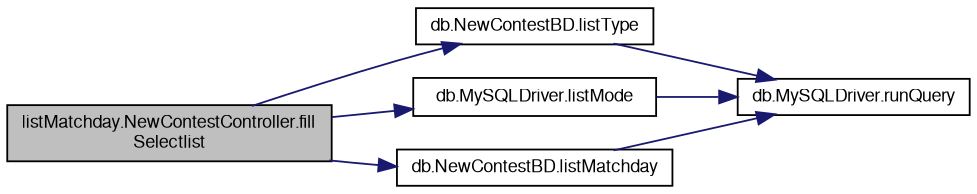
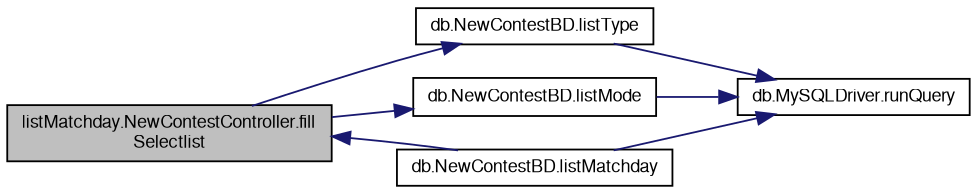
  digraph {
    rankdir=LR
    node [color=black fontname=FreeSans fontsize=10 shape=record]
    edge [color=midnightblue fontname=FreeSans fontsize=10 labelfontname=FreeSans labelfontsize=10 style=solid]
    n1 [fillcolor=grey75 fontcolor=black height=0.2 label="listMatchday.NewContestController.fill\lSelectlist" style=filled width=0.4]
    n2 [height=0.2 label="db.NewContestBD.listType" width=0.4]
-   n3 [height=0.2 label="db.MySQLDriver.listMode" width=0.4]
+   n3 [height=0.2 label="db.NewContestBD.listMode" width=0.4]
    n4 [height=0.2 label="db.NewContestBD.listMatchday" width=0.4]
    n5 [height=0.2 label="db.MySQLDriver.runQuery" width=0.4]
    n1 -> n2
    n1 -> n3
-   n1 -> n4
+   n4 -> n1
    n2 -> n5
    n3 -> n5
    n4 -> n5
  }
